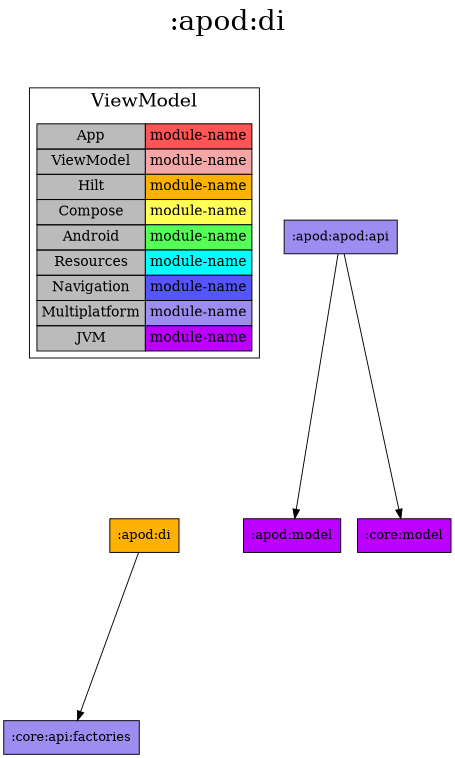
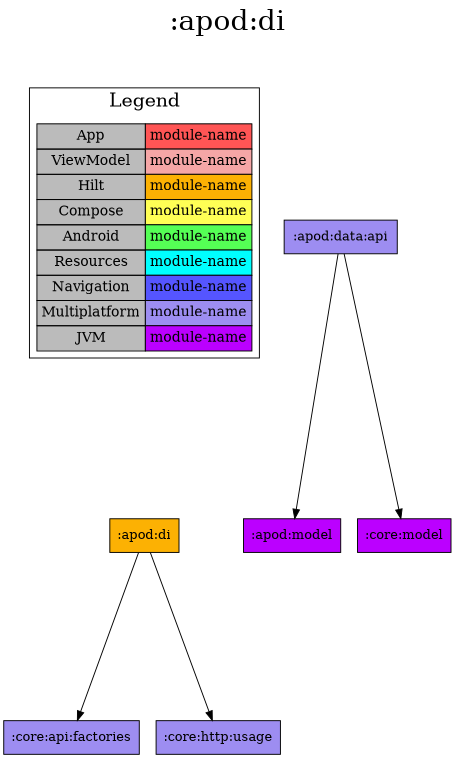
  digraph {
    fontsize=30
    label=":apod:di"
    labelloc=t
    rankdir=TB
    ranksep=2.5
    node [fillcolor="#9D8DF1" shape=box style=filled]
    edge [dir=forward]
    ":apod:di" [fillcolor="#FCB103"]
    n2 [fillcolor="#bbbbbb" fontsize=15 label=< <TABLE BORDER="0" CELLBORDER="1" CELLSPACING="0" CELLPADDING="4"> <TR><TD>App</TD><TD BGCOLOR="#FF5555">module-name</TD></TR> <TR><TD>ViewModel</TD><TD BGCOLOR="#F5A6A6">module-name</TD></TR> <TR><TD>Hilt</TD><TD BGCOLOR="#FCB103">module-name</TD></TR> <TR><TD>Compose</TD><TD BGCOLOR="#FFFF55">module-name</TD></TR> <TR><TD>Android</TD><TD BGCOLOR="#55FF55">module-name</TD></TR> <TR><TD>Resources</TD><TD BGCOLOR="#00FFFF">module-name</TD></TR> <TR><TD>Navigation</TD><TD BGCOLOR="#5555FF">module-name</TD></TR> <TR><TD>Multiplatform</TD><TD BGCOLOR="#9D8DF1">module-name</TD></TR> <TR><TD>JVM</TD><TD BGCOLOR="#BB00FF">module-name</TD></TR> </TABLE> > margin=0 shape=none]
    n3 [label=":core:api:factories"]
+   ":core:http:usage"
    ":apod:model" [fillcolor="#BB00FF"]
-   ":apod:data:api" [label=":apod:apod:api"]
+   ":apod:data:api"
    ":core:model" [fillcolor="#BB00FF"]
    subgraph sub_1 {
      rank=same
      ":apod:di"
    }
    subgraph cluster_2 {
      fontsize=20
-     label=ViewModel
+     label=Legend
      n2
    }
    ":apod:di" -> n3
+   ":apod:di" -> ":core:http:usage"
    n2 -> ":apod:di" [style=invis]
    ":apod:data:api" -> ":apod:model"
    ":apod:data:api" -> ":core:model"
  }
